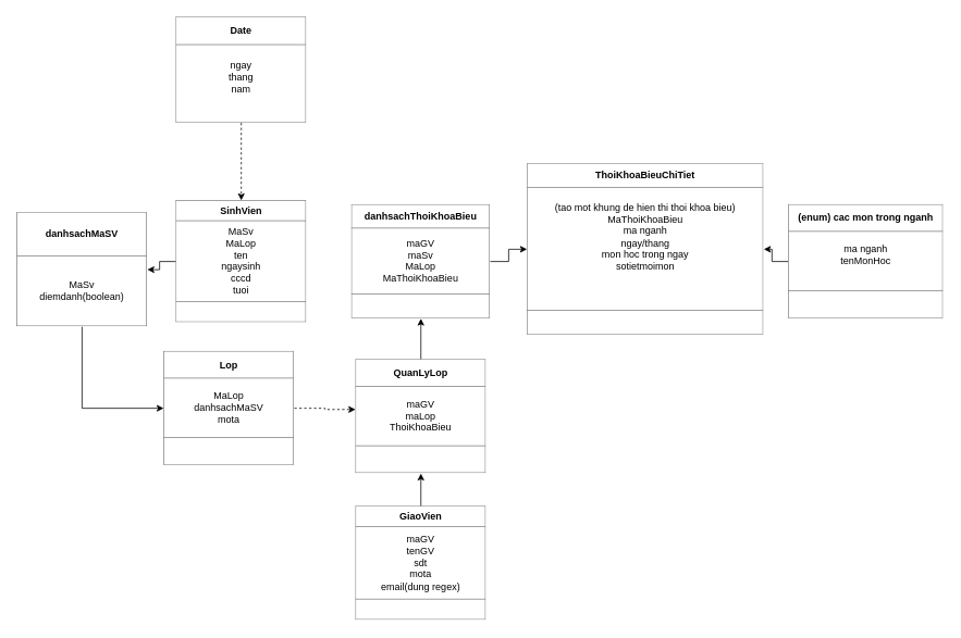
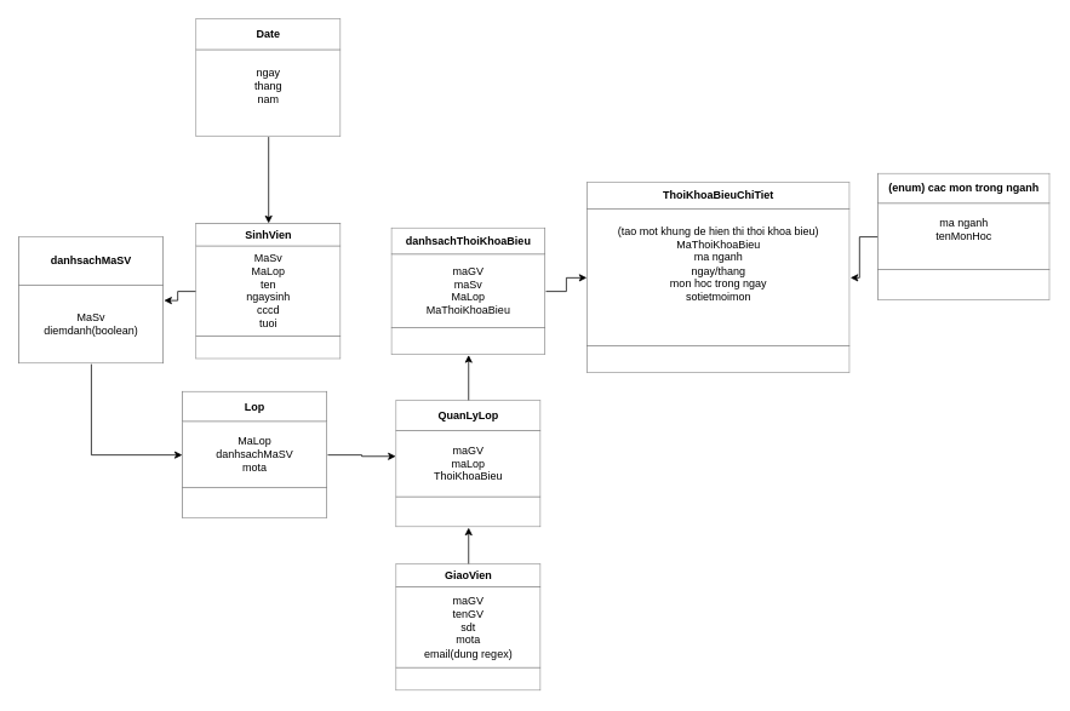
  <mxCell id="0" />
  <mxCell id="1" parent="0" />
  <mxCell id="2" style="edgeStyle=orthogonalEdgeStyle;rounded=0;orthogonalLoop=1;jettySize=auto;html=1;exitX=0;exitY=0.5;exitDx=0;exitDy=0;" edge="1" parent="1" source="3" target="18"><mxGeometry relative="1" as="geometry" /></mxCell>
  <mxCell id="3" value="&lt;table border=&quot;1&quot; width=&quot;100%&quot; height=&quot;100%&quot; cellpadding=&quot;4&quot; style=&quot;width:100%;height:100%;border-collapse:collapse;&quot;&gt;&lt;tbody&gt;&lt;tr&gt;&lt;th align=&quot;center&quot;&gt;SinhVien&lt;/th&gt;&lt;/tr&gt;&lt;tr&gt;&lt;td align=&quot;center&quot;&gt;MaSv&lt;br&gt;MaLop&lt;br&gt;ten&lt;br&gt;ngaysinh&lt;br&gt;cccd&lt;br&gt;tuoi&lt;/td&gt;&lt;/tr&gt;&lt;tr&gt;&lt;td align=&quot;center&quot;&gt;&lt;br&gt;&lt;/td&gt;&lt;/tr&gt;&lt;/tbody&gt;&lt;/table&gt;" style="text;html=1;strokeColor=none;fillColor=none;overflow=fill;" vertex="1" parent="1"><mxGeometry x="215" y="245" width="160" height="150" as="geometry" /></mxCell>
- <mxCell id="4" style="edgeStyle=orthogonalEdgeStyle;rounded=0;orthogonalLoop=1;jettySize=auto;html=1;exitX=0.5;exitY=1;exitDx=0;exitDy=0;entryX=0.5;entryY=0;entryDx=0;entryDy=0;dashed=1;" edge="1" parent="1" source="5" target="3"><mxGeometry relative="1" as="geometry" /></mxCell>
+ <mxCell id="4" style="edgeStyle=orthogonalEdgeStyle;rounded=0;orthogonalLoop=1;jettySize=auto;html=1;exitX=0.5;exitY=1;exitDx=0;exitDy=0;entryX=0.5;entryY=0;entryDx=0;entryDy=0;" edge="1" parent="1" source="5" target="3"><mxGeometry relative="1" as="geometry" /></mxCell>
  <mxCell id="5" value="&lt;table border=&quot;1&quot; width=&quot;100%&quot; height=&quot;100%&quot; cellpadding=&quot;4&quot; style=&quot;width:100%;height:100%;border-collapse:collapse;&quot;&gt;&lt;tbody&gt;&lt;tr&gt;&lt;th align=&quot;center&quot;&gt;Date&lt;/th&gt;&lt;/tr&gt;&lt;tr&gt;&lt;td align=&quot;center&quot;&gt;ngay&lt;br&gt;thang&lt;br&gt;nam&lt;br&gt;&lt;br&gt;&lt;/td&gt;&lt;/tr&gt;&lt;/tbody&gt;&lt;/table&gt;" style="text;html=1;strokeColor=none;fillColor=none;overflow=fill;" vertex="1" parent="1"><mxGeometry x="215" y="20" width="160" height="130" as="geometry" /></mxCell>
  <mxCell id="6" style="edgeStyle=orthogonalEdgeStyle;rounded=0;orthogonalLoop=1;jettySize=auto;html=1;exitX=0.5;exitY=0;exitDx=0;exitDy=0;entryX=0.5;entryY=1;entryDx=0;entryDy=0;" edge="1" parent="1" source="7" target="9"><mxGeometry relative="1" as="geometry" /></mxCell>
  <mxCell id="7" value="&lt;table border=&quot;1&quot; width=&quot;100%&quot; height=&quot;100%&quot; cellpadding=&quot;4&quot; style=&quot;width:100%;height:100%;border-collapse:collapse;&quot;&gt;&lt;tbody&gt;&lt;tr&gt;&lt;th align=&quot;center&quot;&gt;GiaoVien&lt;/th&gt;&lt;/tr&gt;&lt;tr&gt;&lt;td align=&quot;center&quot;&gt;maGV&lt;br&gt;tenGV&lt;br&gt;sdt&lt;br&gt;mota&lt;br&gt;email(dung regex)&lt;/td&gt;&lt;/tr&gt;&lt;tr&gt;&lt;td align=&quot;center&quot;&gt;&lt;br&gt;&lt;/td&gt;&lt;/tr&gt;&lt;/tbody&gt;&lt;/table&gt;" style="text;html=1;strokeColor=none;fillColor=none;overflow=fill;" vertex="1" parent="1"><mxGeometry x="435" y="620" width="160" height="140" as="geometry" /></mxCell>
  <mxCell id="8" style="edgeStyle=orthogonalEdgeStyle;rounded=0;orthogonalLoop=1;jettySize=auto;html=1;exitX=0.5;exitY=0;exitDx=0;exitDy=0;entryX=0.5;entryY=1;entryDx=0;entryDy=0;" edge="1" parent="1" source="9" target="13"><mxGeometry relative="1" as="geometry" /></mxCell>
  <mxCell id="9" value="&lt;table border=&quot;1&quot; width=&quot;100%&quot; height=&quot;100%&quot; cellpadding=&quot;4&quot; style=&quot;width:100%;height:100%;border-collapse:collapse;&quot;&gt;&lt;tbody&gt;&lt;tr&gt;&lt;th align=&quot;center&quot;&gt;QuanLyLop&lt;/th&gt;&lt;/tr&gt;&lt;tr&gt;&lt;td align=&quot;center&quot;&gt;maGV&lt;br&gt;maLop&lt;br&gt;ThoiKhoaBieu&lt;/td&gt;&lt;/tr&gt;&lt;tr&gt;&lt;td align=&quot;center&quot;&gt;&lt;br&gt;&lt;/td&gt;&lt;/tr&gt;&lt;/tbody&gt;&lt;/table&gt;" style="text;html=1;strokeColor=none;fillColor=none;overflow=fill;" vertex="1" parent="1"><mxGeometry x="435" y="440" width="160" height="140" as="geometry" /></mxCell>
- <mxCell id="10" style="edgeStyle=orthogonalEdgeStyle;rounded=0;orthogonalLoop=1;jettySize=auto;html=1;exitX=1;exitY=0.5;exitDx=0;exitDy=0;entryX=-0.001;entryY=0.439;entryDx=0;entryDy=0;entryPerimeter=0;dashed=1;" edge="1" parent="1" source="11" target="9"><mxGeometry relative="1" as="geometry" /></mxCell>
+ <mxCell id="10" style="edgeStyle=orthogonalEdgeStyle;rounded=0;orthogonalLoop=1;jettySize=auto;html=1;exitX=1;exitY=0.5;exitDx=0;exitDy=0;entryX=-0.001;entryY=0.439;entryDx=0;entryDy=0;entryPerimeter=0;" edge="1" parent="1" source="11" target="9"><mxGeometry relative="1" as="geometry" /></mxCell>
  <mxCell id="11" value="&lt;table border=&quot;1&quot; width=&quot;100%&quot; height=&quot;100%&quot; cellpadding=&quot;4&quot; style=&quot;width:100%;height:100%;border-collapse:collapse;&quot;&gt;&lt;tbody&gt;&lt;tr&gt;&lt;th align=&quot;center&quot;&gt;Lop&lt;/th&gt;&lt;/tr&gt;&lt;tr&gt;&lt;td align=&quot;center&quot;&gt;MaLop&lt;br&gt;danhsachMaSV&lt;br&gt;mota&lt;/td&gt;&lt;/tr&gt;&lt;tr&gt;&lt;td align=&quot;center&quot;&gt;&lt;br&gt;&lt;/td&gt;&lt;/tr&gt;&lt;/tbody&gt;&lt;/table&gt;" style="text;html=1;strokeColor=none;fillColor=none;overflow=fill;" vertex="1" parent="1"><mxGeometry x="200" y="430" width="160" height="140" as="geometry" /></mxCell>
  <mxCell id="12" style="edgeStyle=orthogonalEdgeStyle;rounded=0;orthogonalLoop=1;jettySize=auto;html=1;exitX=1;exitY=0.5;exitDx=0;exitDy=0;" edge="1" parent="1" source="13" target="14"><mxGeometry relative="1" as="geometry" /></mxCell>
  <mxCell id="13" value="&lt;table border=&quot;1&quot; width=&quot;100%&quot; height=&quot;100%&quot; cellpadding=&quot;4&quot; style=&quot;width:100%;height:100%;border-collapse:collapse;&quot;&gt;&lt;tbody&gt;&lt;tr&gt;&lt;th align=&quot;center&quot;&gt;danhsachThoiKhoaBieu&lt;/th&gt;&lt;/tr&gt;&lt;tr&gt;&lt;td align=&quot;center&quot;&gt;maGV&lt;br&gt;maSv&lt;br&gt;MaLop&lt;br&gt;MaThoiKhoaBieu&lt;/td&gt;&lt;/tr&gt;&lt;tr&gt;&lt;td align=&quot;center&quot;&gt;&lt;br&gt;&lt;/td&gt;&lt;/tr&gt;&lt;/tbody&gt;&lt;/table&gt;" style="text;html=1;strokeColor=none;fillColor=none;overflow=fill;" vertex="1" parent="1"><mxGeometry x="430" y="250" width="170" height="140" as="geometry" /></mxCell>
  <mxCell id="14" value="&lt;table border=&quot;1&quot; width=&quot;100%&quot; height=&quot;100%&quot; cellpadding=&quot;4&quot; style=&quot;width:100%;height:100%;border-collapse:collapse;&quot;&gt;&lt;tbody&gt;&lt;tr&gt;&lt;th align=&quot;center&quot;&gt;ThoiKhoaBieuChiTiet&lt;/th&gt;&lt;/tr&gt;&lt;tr&gt;&lt;td align=&quot;center&quot;&gt;(tao mot khung de hien thi thoi khoa bieu)&lt;br&gt;MaThoiKhoaBieu&lt;br&gt;ma nganh&lt;br&gt;ngay/thang&lt;br&gt;mon hoc trong ngay&lt;br&gt;sotietmoimon&lt;br&gt;&lt;br&gt;&lt;br&gt;&lt;/td&gt;&lt;/tr&gt;&lt;tr&gt;&lt;td align=&quot;center&quot;&gt;&lt;br&gt;&lt;/td&gt;&lt;/tr&gt;&lt;/tbody&gt;&lt;/table&gt;" style="text;html=1;strokeColor=none;fillColor=none;overflow=fill;" vertex="1" parent="1"><mxGeometry x="645" y="200" width="290" height="210" as="geometry" /></mxCell>
  <mxCell id="15" style="edgeStyle=orthogonalEdgeStyle;rounded=0;orthogonalLoop=1;jettySize=auto;html=1;exitX=0;exitY=0.5;exitDx=0;exitDy=0;" edge="1" parent="1" source="16" target="14"><mxGeometry relative="1" as="geometry" /></mxCell>
- <mxCell id="16" value="&lt;table border=&quot;1&quot; width=&quot;100%&quot; height=&quot;100%&quot; cellpadding=&quot;4&quot; style=&quot;width:100%;height:100%;border-collapse:collapse;&quot;&gt;&lt;tbody&gt;&lt;tr&gt;&lt;th align=&quot;center&quot;&gt;(enum) cac mon trong nganh&lt;/th&gt;&lt;/tr&gt;&lt;tr&gt;&lt;td align=&quot;center&quot;&gt;ma nganh&lt;br&gt;tenMonHoc&lt;br&gt;&lt;br&gt;&lt;/td&gt;&lt;/tr&gt;&lt;tr&gt;&lt;td align=&quot;center&quot;&gt;&lt;br&gt;&lt;/td&gt;&lt;/tr&gt;&lt;/tbody&gt;&lt;/table&gt;" style="text;html=1;strokeColor=none;fillColor=none;overflow=fill;" vertex="1" parent="1"><mxGeometry x="965" y="250" width="190" height="140" as="geometry" /></mxCell>
+ <mxCell id="16" value="&lt;table border=&quot;1&quot; width=&quot;100%&quot; height=&quot;100%&quot; cellpadding=&quot;4&quot; style=&quot;width:100%;height:100%;border-collapse:collapse;&quot;&gt;&lt;tbody&gt;&lt;tr&gt;&lt;th align=&quot;center&quot;&gt;(enum) cac mon trong nganh&lt;/th&gt;&lt;/tr&gt;&lt;tr&gt;&lt;td align=&quot;center&quot;&gt;ma nganh&lt;br&gt;tenMonHoc&lt;br&gt;&lt;br&gt;&lt;/td&gt;&lt;/tr&gt;&lt;tr&gt;&lt;td align=&quot;center&quot;&gt;&lt;br&gt;&lt;/td&gt;&lt;/tr&gt;&lt;/tbody&gt;&lt;/table&gt;" style="text;html=1;strokeColor=none;fillColor=none;overflow=fill;" vertex="1" parent="1"><mxGeometry x="965" y="190" width="190" height="140" as="geometry" /></mxCell>
  <mxCell id="17" style="edgeStyle=orthogonalEdgeStyle;rounded=0;orthogonalLoop=1;jettySize=auto;html=1;exitX=0.5;exitY=1;exitDx=0;exitDy=0;entryX=0;entryY=0.5;entryDx=0;entryDy=0;" edge="1" parent="1" source="18" target="11"><mxGeometry relative="1" as="geometry" /></mxCell>
  <mxCell id="18" value="&lt;table border=&quot;1&quot; width=&quot;100%&quot; height=&quot;100%&quot; cellpadding=&quot;4&quot; style=&quot;width:100%;height:100%;border-collapse:collapse;&quot;&gt;&lt;tbody&gt;&lt;tr&gt;&lt;th align=&quot;center&quot;&gt;danhsachMaSV&lt;/th&gt;&lt;/tr&gt;&lt;tr&gt;&lt;td align=&quot;center&quot;&gt;MaSv&lt;br&gt;diemdanh(boolean)&lt;br&gt;&lt;/td&gt;&lt;/tr&gt;&lt;/tbody&gt;&lt;/table&gt;" style="text;html=1;strokeColor=none;fillColor=none;overflow=fill;" vertex="1" parent="1"><mxGeometry x="20" y="260" width="160" height="140" as="geometry" /></mxCell>
